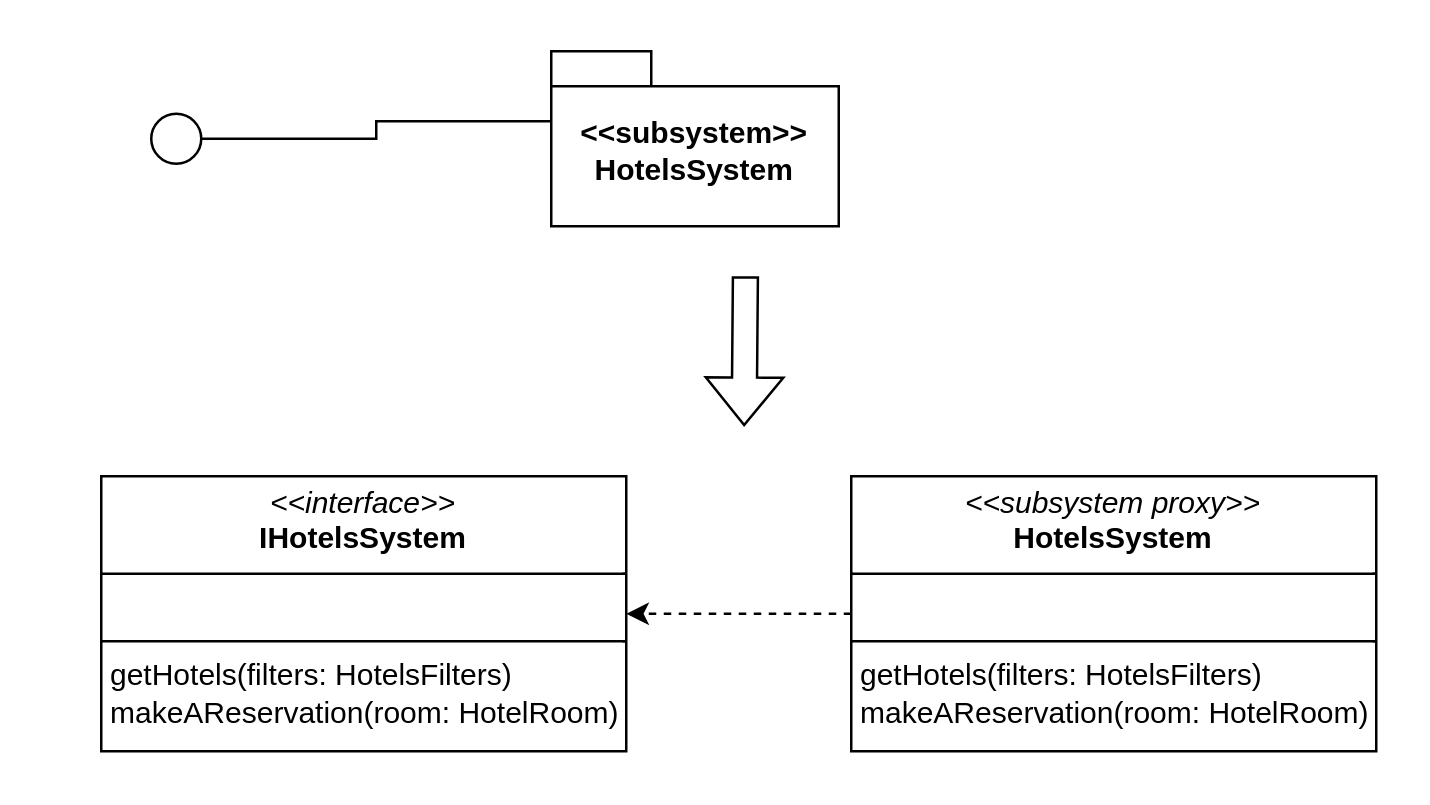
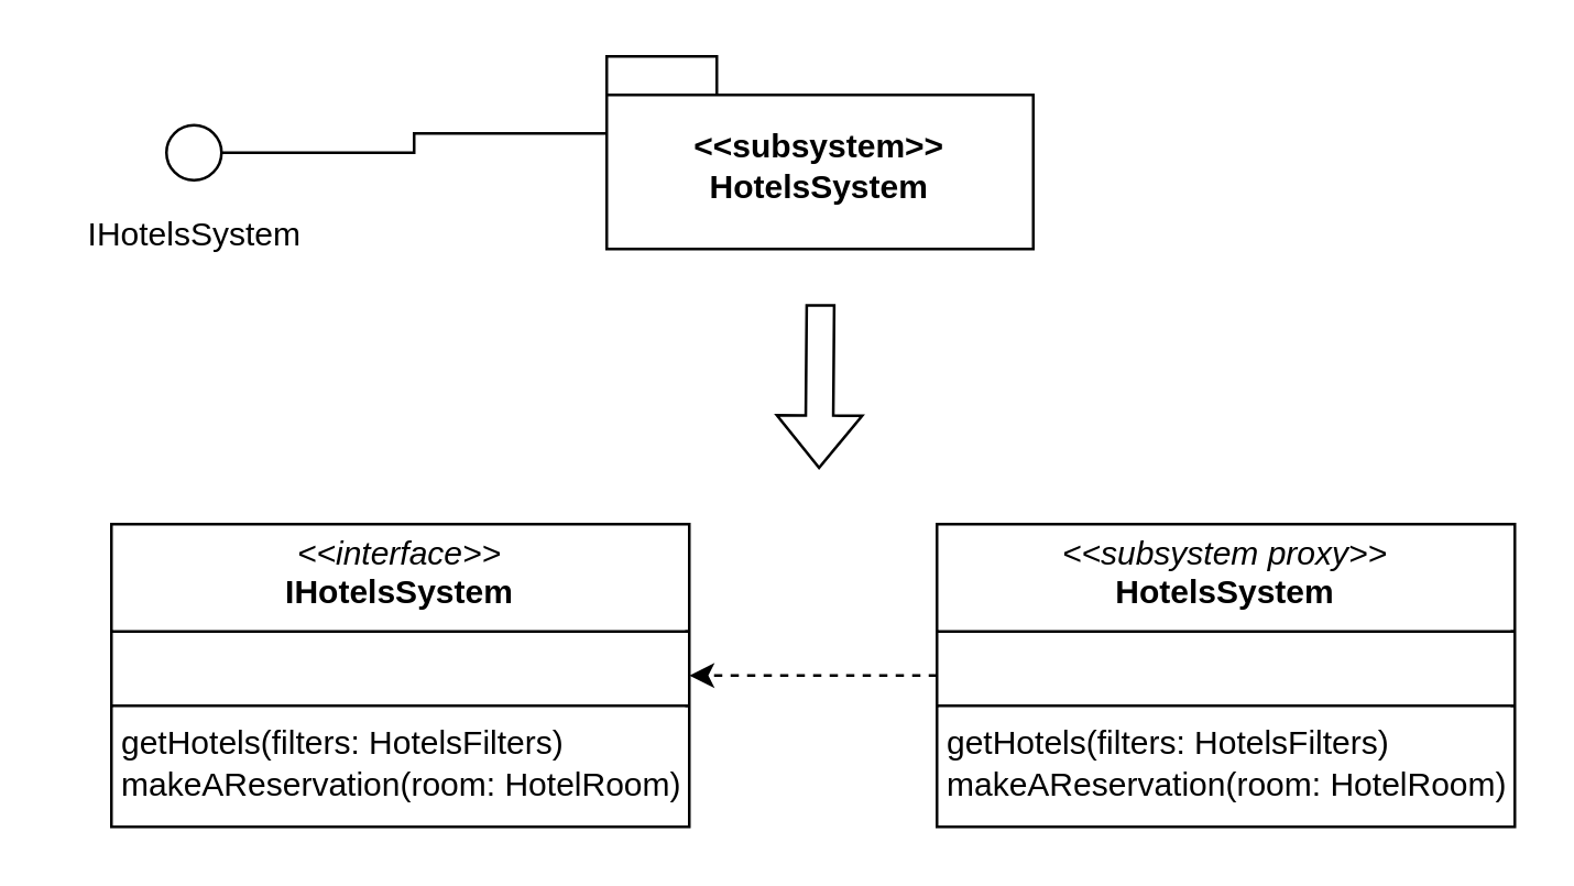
  <mxCell id="0" />
  <mxCell id="1" parent="0" />
  <mxCell id="2" style="edgeStyle=orthogonalEdgeStyle;rounded=0;orthogonalLoop=1;jettySize=auto;html=1;exitX=0;exitY=0;exitDx=0;exitDy=28;exitPerimeter=0;entryX=1;entryY=0.5;entryDx=0;entryDy=0;endArrow=none;endFill=0;" edge="1" parent="1" source="3" target="5"><mxGeometry relative="1" as="geometry" /></mxCell>
- <mxCell id="3" value="&lt;span id=&quot;selected_text&quot;&gt;&lt;/span&gt;&lt;span id=&quot;selected_text&quot;&gt;&lt;/span&gt;&amp;lt;&amp;lt;subsystem&amp;gt;&amp;gt;&lt;div&gt;HotelsSystem&lt;/div&gt;" style="shape=folder;fontStyle=1;spacingTop=10;tabWidth=40;tabHeight=14;tabPosition=left;html=1;whiteSpace=wrap;" vertex="1" parent="1"><mxGeometry x="220" y="20" width="115" height="70" as="geometry" /></mxCell>
+ <mxCell id="3" value="&lt;span id=&quot;selected_text&quot;&gt;&lt;/span&gt;&lt;span id=&quot;selected_text&quot;&gt;&lt;/span&gt;&amp;lt;&amp;lt;subsystem&amp;gt;&amp;gt;&lt;div&gt;HotelsSystem&lt;/div&gt;" style="shape=folder;fontStyle=1;spacingTop=10;tabWidth=40;tabHeight=14;tabPosition=left;html=1;whiteSpace=wrap;" vertex="1" parent="1"><mxGeometry x="220" y="20" width="155" height="70" as="geometry" /></mxCell>
  <mxCell id="4" value="" style="shape=flexArrow;endArrow=classic;html=1;rounded=0;" edge="1" parent="1"><mxGeometry width="50" height="50" relative="1" as="geometry"><mxPoint x="297.66" y="110" as="sourcePoint" /><mxPoint x="297.16" y="170" as="targetPoint" /></mxGeometry></mxCell>
  <mxCell id="5" value="" style="ellipse;whiteSpace=wrap;html=1;aspect=fixed;" vertex="1" parent="1"><mxGeometry x="60" y="45" width="20" height="20" as="geometry" /></mxCell>
+ <mxCell id="6" value="&lt;span id=&quot;selected_text&quot;&gt;&lt;/span&gt;IHotelsSystem" style="text;html=1;align=center;verticalAlign=middle;resizable=0;points=[];autosize=1;strokeColor=none;fillColor=none;" vertex="1" parent="1"><mxGeometry x="20" y="70" width="100" height="30" as="geometry" /></mxCell>
  <mxCell id="7" value="&lt;p style=&quot;margin:0px;margin-top:4px;text-align:center;&quot;&gt;&lt;i&gt;&amp;lt;&amp;lt;&lt;span id=&quot;selected_text&quot;&gt;&lt;/span&gt;interface&amp;gt;&amp;gt;&lt;/i&gt;&lt;span id=&quot;selected_text&quot;&gt;&lt;/span&gt;&lt;br&gt;&lt;b&gt;IHotelsSystem&lt;/b&gt;&lt;/p&gt;&lt;hr size=&quot;1&quot; style=&quot;border-style:solid;&quot;&gt;&lt;p style=&quot;margin:0px;margin-left:4px;&quot;&gt;&lt;br&gt;&lt;/p&gt;&lt;hr size=&quot;1&quot; style=&quot;border-style:solid;&quot;&gt;&lt;p style=&quot;margin:0px;margin-left:4px;&quot;&gt;getHotels(filters: HotelsFilters)&lt;/p&gt;&lt;p style=&quot;margin:0px;margin-left:4px;&quot;&gt;makeAReservation(room: HotelRoom)&lt;/p&gt;" style="verticalAlign=top;align=left;overflow=fill;html=1;whiteSpace=wrap;" vertex="1" parent="1"><mxGeometry x="40" y="190" width="210" height="110" as="geometry" /></mxCell>
  <mxCell id="8" style="edgeStyle=orthogonalEdgeStyle;rounded=0;orthogonalLoop=1;jettySize=auto;html=1;exitX=0;exitY=0.5;exitDx=0;exitDy=0;entryX=1;entryY=0.5;entryDx=0;entryDy=0;dashed=1;" edge="1" parent="1" source="9" target="7"><mxGeometry relative="1" as="geometry" /></mxCell>
  <mxCell id="9" value="&lt;p style=&quot;margin:0px;margin-top:4px;text-align:center;&quot;&gt;&lt;i&gt;&amp;lt;&amp;lt;&lt;span id=&quot;selected_text&quot;&gt;&lt;/span&gt;&lt;span id=&quot;selected_text&quot;&gt;&lt;/span&gt;subsystem proxy&amp;gt;&amp;gt;&lt;/i&gt;&lt;span id=&quot;selected_text&quot;&gt;&lt;/span&gt;&lt;br&gt;&lt;b&gt;&lt;span id=&quot;selected_text&quot;&gt;&lt;/span&gt;HotelsSystem&lt;/b&gt;&lt;/p&gt;&lt;hr size=&quot;1&quot; style=&quot;border-style:solid;&quot;&gt;&lt;p style=&quot;margin:0px;margin-left:4px;&quot;&gt;&lt;br&gt;&lt;/p&gt;&lt;hr size=&quot;1&quot; style=&quot;border-style:solid;&quot;&gt;&lt;p style=&quot;margin:0px;margin-left:4px;&quot;&gt;getHotels(filters: HotelsFilters)&lt;/p&gt;&lt;p style=&quot;margin:0px;margin-left:4px;&quot;&gt;makeAReservation(room: HotelRoom)&lt;/p&gt;" style="verticalAlign=top;align=left;overflow=fill;html=1;whiteSpace=wrap;" vertex="1" parent="1"><mxGeometry x="340" y="190" width="210" height="110" as="geometry" /></mxCell>
